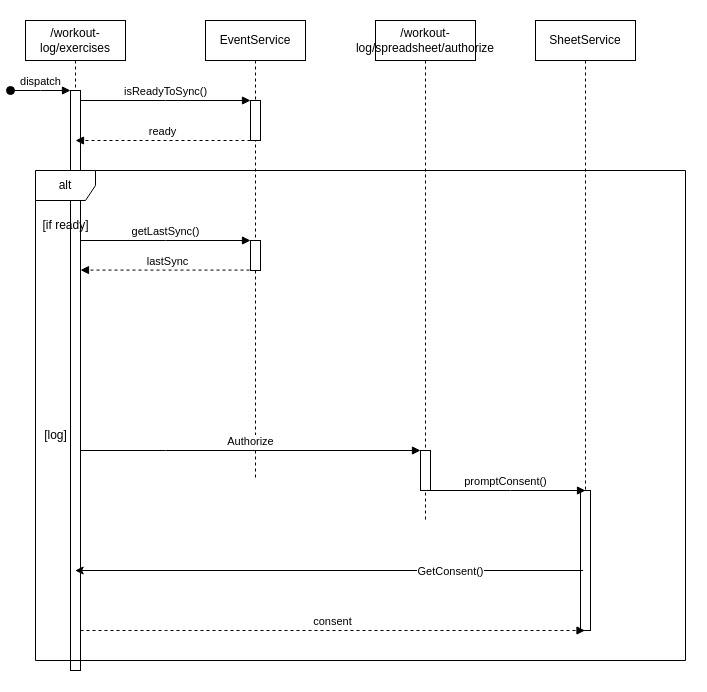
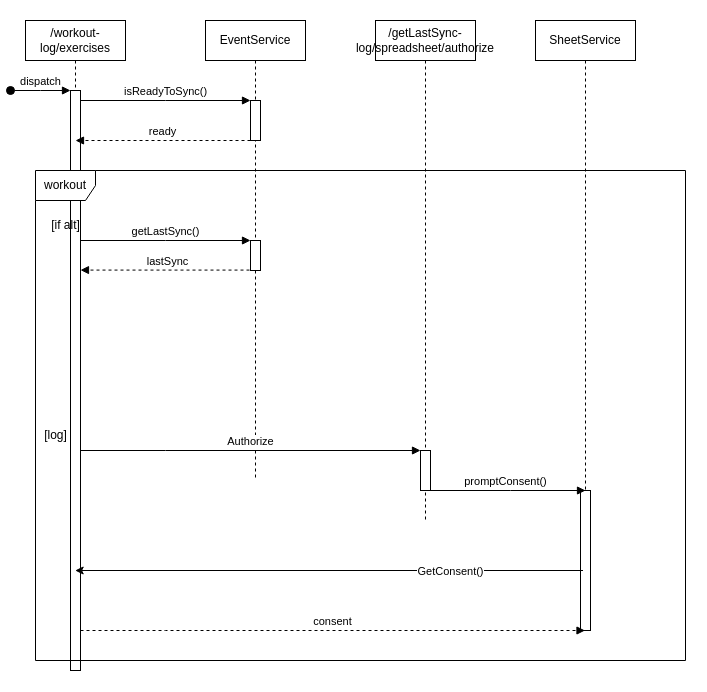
  <mxCell id="0" />
  <mxCell id="1" parent="0" />
  <mxCell id="2" value="/workout-log/exercises" style="shape=umlLifeline;perimeter=lifelinePerimeter;whiteSpace=wrap;html=1;container=0;dropTarget=0;collapsible=0;recursiveResize=0;outlineConnect=0;portConstraint=eastwest;newEdgeStyle={&quot;edgeStyle&quot;:&quot;elbowEdgeStyle&quot;,&quot;elbow&quot;:&quot;vertical&quot;,&quot;curved&quot;:0,&quot;rounded&quot;:0};" parent="1" vertex="1"><mxGeometry x="20" y="20" width="100" height="650" as="geometry" /></mxCell>
  <mxCell id="3" value="" style="html=1;points=[];perimeter=orthogonalPerimeter;outlineConnect=0;targetShapes=umlLifeline;portConstraint=eastwest;newEdgeStyle={&quot;edgeStyle&quot;:&quot;elbowEdgeStyle&quot;,&quot;elbow&quot;:&quot;vertical&quot;,&quot;curved&quot;:0,&quot;rounded&quot;:0};" parent="2" vertex="1"><mxGeometry x="45" y="70" width="10" height="580" as="geometry" /></mxCell>
  <mxCell id="4" value="dispatch" style="html=1;verticalAlign=bottom;startArrow=oval;endArrow=block;startSize=8;edgeStyle=elbowEdgeStyle;elbow=vertical;curved=0;rounded=0;" parent="2" target="3" edge="1"><mxGeometry relative="1" as="geometry"><mxPoint x="-15" y="70" as="sourcePoint" /></mxGeometry></mxCell>
  <mxCell id="5" value="EventService" style="shape=umlLifeline;perimeter=lifelinePerimeter;whiteSpace=wrap;html=1;container=0;dropTarget=0;collapsible=0;recursiveResize=0;outlineConnect=0;portConstraint=eastwest;newEdgeStyle={&quot;edgeStyle&quot;:&quot;elbowEdgeStyle&quot;,&quot;elbow&quot;:&quot;vertical&quot;,&quot;curved&quot;:0,&quot;rounded&quot;:0};" parent="1" vertex="1"><mxGeometry x="200" y="20" width="100" height="460" as="geometry" /></mxCell>
  <mxCell id="6" value="" style="html=1;points=[];perimeter=orthogonalPerimeter;outlineConnect=0;targetShapes=umlLifeline;portConstraint=eastwest;newEdgeStyle={&quot;edgeStyle&quot;:&quot;elbowEdgeStyle&quot;,&quot;elbow&quot;:&quot;vertical&quot;,&quot;curved&quot;:0,&quot;rounded&quot;:0};" parent="5" vertex="1"><mxGeometry x="45" y="80" width="10" height="40" as="geometry" /></mxCell>
  <mxCell id="7" value="isReadyToSync()" style="html=1;verticalAlign=bottom;endArrow=block;edgeStyle=elbowEdgeStyle;elbow=vertical;curved=0;rounded=0;" parent="1" source="3" target="6" edge="1"><mxGeometry relative="1" as="geometry"><mxPoint x="175" y="110" as="sourcePoint" /><Array as="points"><mxPoint x="160" y="100" /></Array></mxGeometry></mxCell>
  <mxCell id="8" value="ready" style="html=1;verticalAlign=bottom;endArrow=block;edgeStyle=elbowEdgeStyle;elbow=vertical;curved=0;rounded=0;strokeColor=default;dashed=1;" parent="1" source="6" edge="1"><mxGeometry relative="1" as="geometry"><mxPoint x="155" y="140" as="sourcePoint" /><Array as="points"><mxPoint x="170" y="140" /></Array><mxPoint x="70" y="140" as="targetPoint" /></mxGeometry></mxCell>
- <mxCell id="9" value="alt" style="shape=umlFrame;whiteSpace=wrap;html=1;pointerEvents=0;" vertex="1" parent="1"><mxGeometry x="30" y="170" width="650" height="490" as="geometry" /></mxCell>
- <mxCell id="10" value="[if ready]" style="text;html=1;align=center;verticalAlign=middle;resizable=0;points=[];autosize=1;strokeColor=none;fillColor=none;" vertex="1" parent="1"><mxGeometry x="25" y="210" width="70" height="30" as="geometry" /></mxCell>
+ <mxCell id="9" value="workout" style="shape=umlFrame;whiteSpace=wrap;html=1;pointerEvents=0;" vertex="1" parent="1"><mxGeometry x="30" y="170" width="650" height="490" as="geometry" /></mxCell>
+ <mxCell id="10" value="[if alt]" style="text;html=1;align=center;verticalAlign=middle;resizable=0;points=[];autosize=1;strokeColor=none;fillColor=none;" vertex="1" parent="1"><mxGeometry x="25" y="210" width="70" height="30" as="geometry" /></mxCell>
  <mxCell id="11" value="[log]" style="text;html=1;align=center;verticalAlign=middle;resizable=0;points=[];autosize=1;strokeColor=none;fillColor=none;" vertex="1" parent="1"><mxGeometry x="25" y="420" width="50" height="30" as="geometry" /></mxCell>
  <mxCell id="12" value="getLastSync()" style="html=1;verticalAlign=bottom;endArrow=block;edgeStyle=elbowEdgeStyle;elbow=vertical;curved=0;rounded=0;" edge="1" parent="1"><mxGeometry relative="1" as="geometry"><mxPoint x="75" y="240" as="sourcePoint" /><Array as="points"><mxPoint x="160" y="240" /></Array><mxPoint x="245" y="240" as="targetPoint" /></mxGeometry></mxCell>
  <mxCell id="13" value="lastSync" style="html=1;verticalAlign=bottom;endArrow=block;edgeStyle=elbowEdgeStyle;elbow=vertical;curved=0;rounded=0;strokeColor=default;dashed=1;" edge="1" parent="1"><mxGeometry relative="1" as="geometry"><mxPoint x="250" y="269.58" as="sourcePoint" /><Array as="points"><mxPoint x="175" y="269.58" /></Array><mxPoint x="75" y="269.58" as="targetPoint" /></mxGeometry></mxCell>
  <mxCell id="14" value="" style="html=1;points=[];perimeter=orthogonalPerimeter;outlineConnect=0;targetShapes=umlLifeline;portConstraint=eastwest;newEdgeStyle={&quot;edgeStyle&quot;:&quot;elbowEdgeStyle&quot;,&quot;elbow&quot;:&quot;vertical&quot;,&quot;curved&quot;:0,&quot;rounded&quot;:0};" vertex="1" parent="1"><mxGeometry x="245" y="240" width="10" height="30" as="geometry" /></mxCell>
- <mxCell id="15" value="/workout-log/spreadsheet/authorize" style="shape=umlLifeline;perimeter=lifelinePerimeter;whiteSpace=wrap;html=1;container=0;dropTarget=0;collapsible=0;recursiveResize=0;outlineConnect=0;portConstraint=eastwest;newEdgeStyle={&quot;edgeStyle&quot;:&quot;elbowEdgeStyle&quot;,&quot;elbow&quot;:&quot;vertical&quot;,&quot;curved&quot;:0,&quot;rounded&quot;:0};" vertex="1" parent="1"><mxGeometry x="370" y="20" width="100" height="500" as="geometry" /></mxCell>
+ <mxCell id="15" value="/getLastSync-log/spreadsheet/authorize" style="shape=umlLifeline;perimeter=lifelinePerimeter;whiteSpace=wrap;html=1;container=0;dropTarget=0;collapsible=0;recursiveResize=0;outlineConnect=0;portConstraint=eastwest;newEdgeStyle={&quot;edgeStyle&quot;:&quot;elbowEdgeStyle&quot;,&quot;elbow&quot;:&quot;vertical&quot;,&quot;curved&quot;:0,&quot;rounded&quot;:0};" vertex="1" parent="1"><mxGeometry x="370" y="20" width="100" height="500" as="geometry" /></mxCell>
  <mxCell id="16" value="" style="html=1;points=[];perimeter=orthogonalPerimeter;outlineConnect=0;targetShapes=umlLifeline;portConstraint=eastwest;newEdgeStyle={&quot;edgeStyle&quot;:&quot;elbowEdgeStyle&quot;,&quot;elbow&quot;:&quot;vertical&quot;,&quot;curved&quot;:0,&quot;rounded&quot;:0};" vertex="1" parent="15"><mxGeometry x="45" y="430" width="10" height="40" as="geometry" /></mxCell>
  <mxCell id="17" value="Authorize" style="html=1;verticalAlign=bottom;endArrow=block;edgeStyle=elbowEdgeStyle;elbow=vertical;curved=0;rounded=0;" edge="1" parent="1"><mxGeometry relative="1" as="geometry"><mxPoint x="75" y="450" as="sourcePoint" /><Array as="points"><mxPoint x="160" y="450" /></Array><mxPoint x="415" y="450" as="targetPoint" /></mxGeometry></mxCell>
  <mxCell id="18" value="SheetService&lt;br&gt;" style="shape=umlLifeline;perimeter=lifelinePerimeter;whiteSpace=wrap;html=1;container=0;dropTarget=0;collapsible=0;recursiveResize=0;outlineConnect=0;portConstraint=eastwest;newEdgeStyle={&quot;edgeStyle&quot;:&quot;elbowEdgeStyle&quot;,&quot;elbow&quot;:&quot;vertical&quot;,&quot;curved&quot;:0,&quot;rounded&quot;:0};" vertex="1" parent="1"><mxGeometry x="530" y="20" width="100" height="500" as="geometry" /></mxCell>
  <mxCell id="19" value="" style="html=1;points=[];perimeter=orthogonalPerimeter;outlineConnect=0;targetShapes=umlLifeline;portConstraint=eastwest;newEdgeStyle={&quot;edgeStyle&quot;:&quot;elbowEdgeStyle&quot;,&quot;elbow&quot;:&quot;vertical&quot;,&quot;curved&quot;:0,&quot;rounded&quot;:0};" vertex="1" parent="18"><mxGeometry x="45" y="470" width="10" height="140" as="geometry" /></mxCell>
  <mxCell id="20" value="promptConsent()" style="html=1;verticalAlign=bottom;endArrow=block;edgeStyle=elbowEdgeStyle;elbow=vertical;curved=0;rounded=0;" edge="1" parent="1"><mxGeometry relative="1" as="geometry"><mxPoint x="420" y="490" as="sourcePoint" /><Array as="points"><mxPoint x="505" y="490" /></Array><mxPoint x="580" y="490" as="targetPoint" /><mxPoint as="offset" /></mxGeometry></mxCell>
  <mxCell id="21" value="" style="endArrow=classic;html=1;rounded=0;" edge="1" parent="1"><mxGeometry width="50" height="50" relative="1" as="geometry"><mxPoint x="577.5" y="570" as="sourcePoint" /><mxPoint x="69.667" y="570" as="targetPoint" /></mxGeometry></mxCell>
  <mxCell id="22" value="GetConsent()" style="edgeLabel;html=1;align=center;verticalAlign=middle;resizable=0;points=[];" vertex="1" connectable="0" parent="21"><mxGeometry x="-0.478" relative="1" as="geometry"><mxPoint as="offset" /></mxGeometry></mxCell>
  <mxCell id="23" value="consent" style="html=1;verticalAlign=bottom;endArrow=block;edgeStyle=elbowEdgeStyle;elbow=vertical;curved=0;rounded=0;dashed=1;" edge="1" parent="1"><mxGeometry relative="1" as="geometry"><mxPoint x="75" y="630" as="sourcePoint" /><Array as="points"><mxPoint x="160" y="630" /></Array><mxPoint x="579.5" y="630" as="targetPoint" /></mxGeometry></mxCell>
